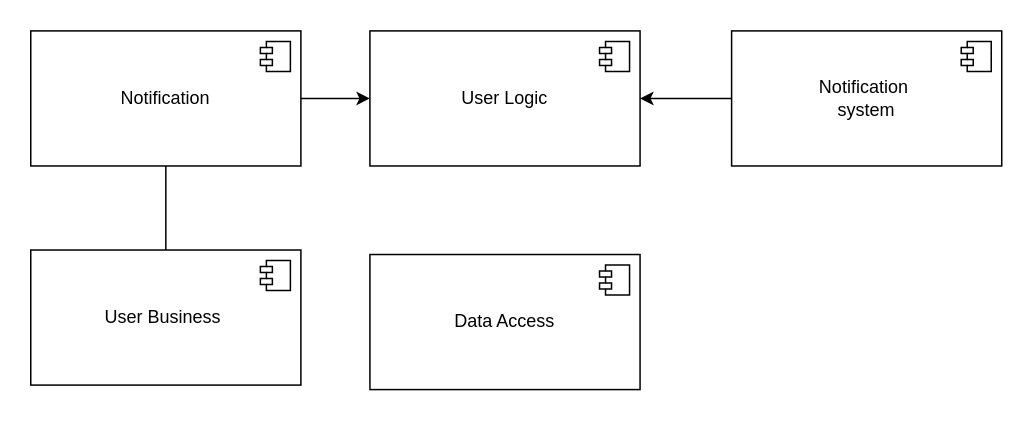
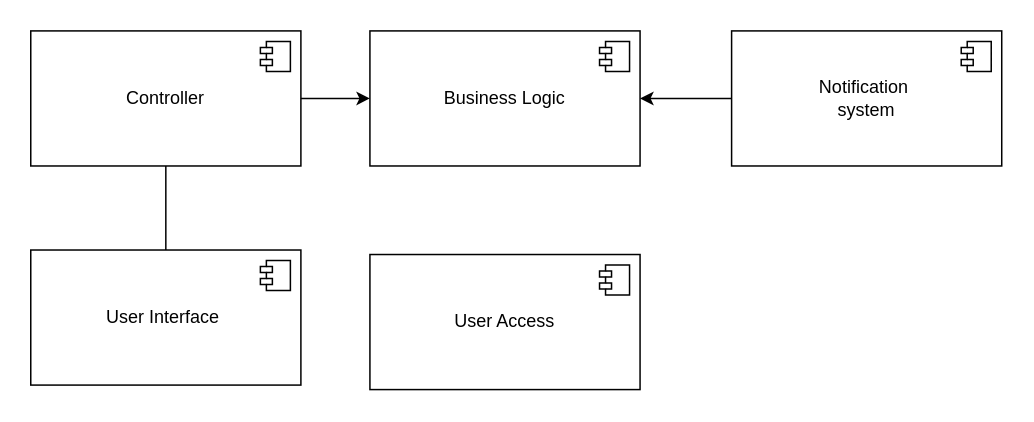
  <mxCell id="0" />
  <mxCell id="1" parent="0" />
- <mxCell id="2" value="User Logic" style="html=1;dropTarget=0;whiteSpace=wrap;" vertex="1" parent="1"><mxGeometry x="246" y="20" width="180" height="90" as="geometry" /></mxCell>
+ <mxCell id="2" value="Business Logic" style="html=1;dropTarget=0;whiteSpace=wrap;" vertex="1" parent="1"><mxGeometry x="246" y="20" width="180" height="90" as="geometry" /></mxCell>
  <mxCell id="3" value="" style="shape=module;jettyWidth=8;jettyHeight=4;" vertex="1" parent="2"><mxGeometry x="1" width="20" height="20" relative="1" as="geometry"><mxPoint x="-27" y="7" as="offset" /></mxGeometry></mxCell>
- <mxCell id="4" value="Data Access" style="html=1;dropTarget=0;whiteSpace=wrap;" vertex="1" parent="1"><mxGeometry x="246" y="169" width="180" height="90" as="geometry" /></mxCell>
+ <mxCell id="4" value="User Access" style="html=1;dropTarget=0;whiteSpace=wrap;" vertex="1" parent="1"><mxGeometry x="246" y="169" width="180" height="90" as="geometry" /></mxCell>
  <mxCell id="5" value="" style="shape=module;jettyWidth=8;jettyHeight=4;" vertex="1" parent="4"><mxGeometry x="1" width="20" height="20" relative="1" as="geometry"><mxPoint x="-27" y="7" as="offset" /></mxGeometry></mxCell>
  <mxCell id="6" value="Notification&amp;nbsp;&lt;br&gt;system" style="html=1;dropTarget=0;whiteSpace=wrap;" vertex="1" parent="1"><mxGeometry x="487" y="20" width="180" height="90" as="geometry" /></mxCell>
  <mxCell id="7" value="" style="shape=module;jettyWidth=8;jettyHeight=4;" vertex="1" parent="6"><mxGeometry x="1" width="20" height="20" relative="1" as="geometry"><mxPoint x="-27" y="7" as="offset" /></mxGeometry></mxCell>
  <mxCell id="8" value="" style="endArrow=classic;html=1;rounded=0;entryX=1;entryY=0.5;entryDx=0;entryDy=0;exitX=0;exitY=0.5;exitDx=0;exitDy=0;" edge="1" parent="1" source="6" target="2"><mxGeometry width="50" height="50" relative="1" as="geometry"><mxPoint x="320" y="165" as="sourcePoint" /><mxPoint x="370" y="115" as="targetPoint" /></mxGeometry></mxCell>
- <mxCell id="9" value="User Business&amp;nbsp;" style="html=1;dropTarget=0;whiteSpace=wrap;" vertex="1" parent="1"><mxGeometry x="20" y="166" width="180" height="90" as="geometry" /></mxCell>
+ <mxCell id="9" value="User Interface&amp;nbsp;" style="html=1;dropTarget=0;whiteSpace=wrap;" vertex="1" parent="1"><mxGeometry x="20" y="166" width="180" height="90" as="geometry" /></mxCell>
  <mxCell id="10" value="" style="shape=module;jettyWidth=8;jettyHeight=4;" vertex="1" parent="9"><mxGeometry x="1" width="20" height="20" relative="1" as="geometry"><mxPoint x="-27" y="7" as="offset" /></mxGeometry></mxCell>
- <mxCell id="11" value="Notification" style="html=1;dropTarget=0;whiteSpace=wrap;" vertex="1" parent="1"><mxGeometry x="20" y="20" width="180" height="90" as="geometry" /></mxCell>
+ <mxCell id="11" value="Controller" style="html=1;dropTarget=0;whiteSpace=wrap;" vertex="1" parent="1"><mxGeometry x="20" y="20" width="180" height="90" as="geometry" /></mxCell>
  <mxCell id="12" value="" style="shape=module;jettyWidth=8;jettyHeight=4;" vertex="1" parent="11"><mxGeometry x="1" width="20" height="20" relative="1" as="geometry"><mxPoint x="-27" y="7" as="offset" /></mxGeometry></mxCell>
  <mxCell id="13" value="" style="endArrow=classic;html=1;rounded=0;entryX=0;entryY=0.5;entryDx=0;entryDy=0;exitX=1;exitY=0.5;exitDx=0;exitDy=0;" edge="1" parent="1" source="11" target="2"><mxGeometry width="50" height="50" relative="1" as="geometry"><mxPoint x="318" y="214" as="sourcePoint" /><mxPoint x="368" y="164" as="targetPoint" /></mxGeometry></mxCell>
  <mxCell id="14" value="" style="endArrow=none;html=1;rounded=0;entryX=0.5;entryY=1;entryDx=0;entryDy=0;exitX=0.5;exitY=0;exitDx=0;exitDy=0;" edge="1" parent="1" source="9" target="11"><mxGeometry width="50" height="50" relative="1" as="geometry"><mxPoint x="302" y="152" as="sourcePoint" /><mxPoint x="352" y="102" as="targetPoint" /></mxGeometry></mxCell>
